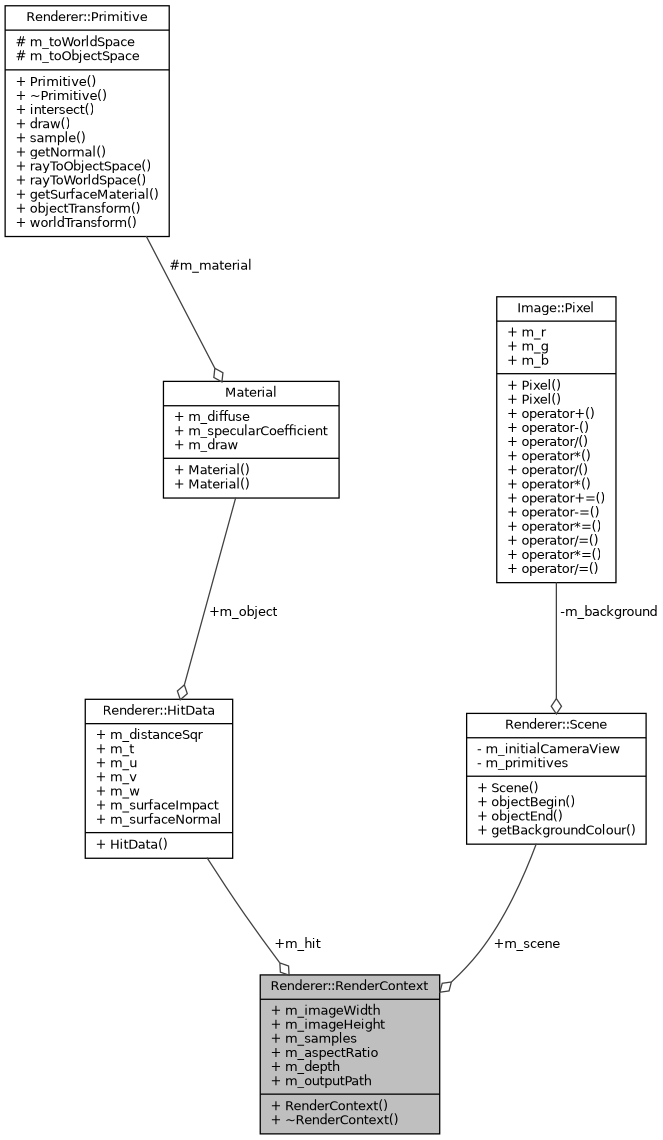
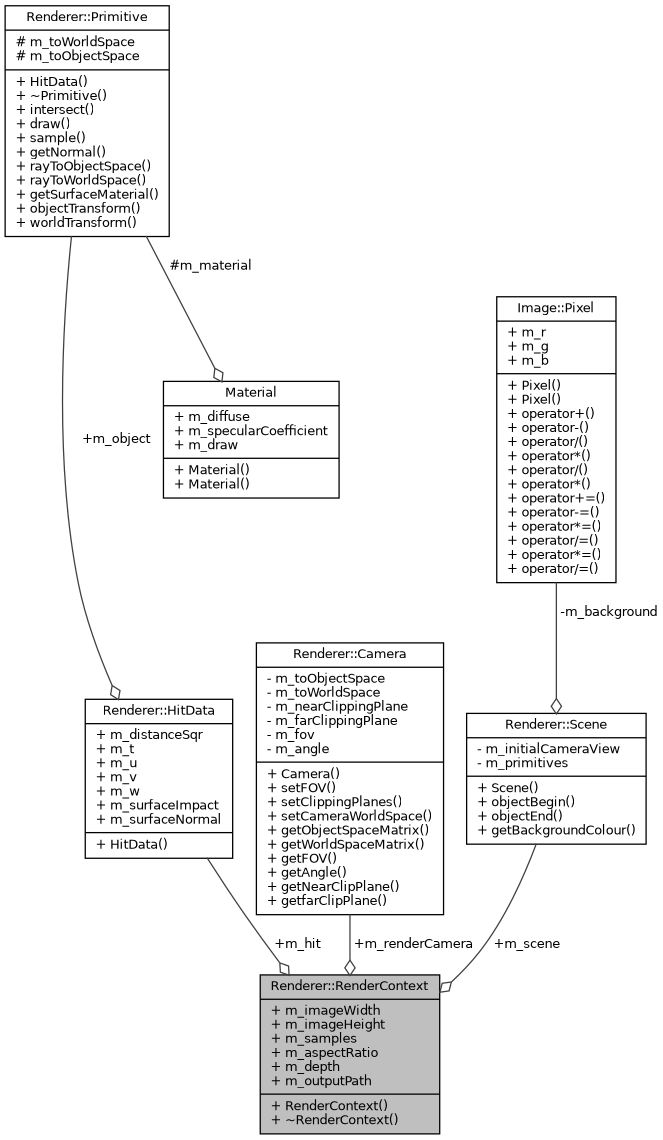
  digraph {
    node [color=black fillcolor=white fontname=Helvetica fontsize=10 shape=record style=filled]
    edge [arrowhead=odiamond color=grey25 fontname=Helvetica fontsize=10 labelfontname=Helvetica labelfontsize=10 style=solid]
    n1 [fillcolor=grey75 fontcolor=black height=0.2 label="{Renderer::RenderContext\n|+ m_imageWidth\l+ m_imageHeight\l+ m_samples\l+ m_aspectRatio\l+ m_depth\l+ m_outputPath\l|+ RenderContext()\l+ ~RenderContext()\l}" width=0.4]
    n2 [height=0.2 label="{Renderer::HitData\n|+ m_distanceSqr\l+ m_t\l+ m_u\l+ m_v\l+ m_w\l+ m_surfaceImpact\l+ m_surfaceNormal\l|+ HitData()\l}" width=0.4]
-   n3 [height=0.2 label="{Renderer::Primitive\n|# m_toWorldSpace\l# m_toObjectSpace\l|+ Primitive()\l+ ~Primitive()\l+ intersect()\l+ draw()\l+ sample()\l+ getNormal()\l+ rayToObjectSpace()\l+ rayToWorldSpace()\l+ getSurfaceMaterial()\l+ objectTransform()\l+ worldTransform()\l}" width=0.4]
+   n3 [height=0.2 label="{Renderer::Primitive\n|# m_toWorldSpace\l# m_toObjectSpace\l|+ HitData()\l+ ~Primitive()\l+ intersect()\l+ draw()\l+ sample()\l+ getNormal()\l+ rayToObjectSpace()\l+ rayToWorldSpace()\l+ getSurfaceMaterial()\l+ objectTransform()\l+ worldTransform()\l}" width=0.4]
    n4 [height=0.2 label="{Material\n|+ m_diffuse\l+ m_specularCoefficient\l+ m_draw\l|+ Material()\l+ Material()\l}" width=0.4]
+   n5 [height=0.2 label="{Renderer::Camera\n|- m_toObjectSpace\l- m_toWorldSpace\l- m_nearClippingPlane\l- m_farClippingPlane\l- m_fov\l- m_angle\l|+ Camera()\l+ setFOV()\l+ setClippingPlanes()\l+ setCameraWorldSpace()\l+ getObjectSpaceMatrix()\l+ getWorldSpaceMatrix()\l+ getFOV()\l+ getAngle()\l+ getNearClipPlane()\l+ getfarClipPlane()\l}" width=0.4]
    n6 [height=0.2 label="{Renderer::Scene\n|- m_initialCameraView\l- m_primitives\l|+ Scene()\l+ objectBegin()\l+ objectEnd()\l+ getBackgroundColour()\l}" width=0.4]
    n7 [height=0.2 label="{Image::Pixel\n|+ m_r\l+ m_g\l+ m_b\l|+ Pixel()\l+ Pixel()\l+ operator+()\l+ operator-()\l+ operator/()\l+ operator*()\l+ operator/()\l+ operator*()\l+ operator+=()\l+ operator-=()\l+ operator*=()\l+ operator/=()\l+ operator*=()\l+ operator/=()\l}" width=0.4]
    n2 -> n1 [label=" +m_hit"]
-   n4 -> n2 [label=" +m_object"]
+   n3 -> n2 [label=" +m_object"]
    n3 -> n4 [label=" #m_material"]
+   n5 -> n1 [label=" +m_renderCamera"]
    n6 -> n1 [label=" +m_scene"]
    n7 -> n6 [label=" -m_background"]
  }
